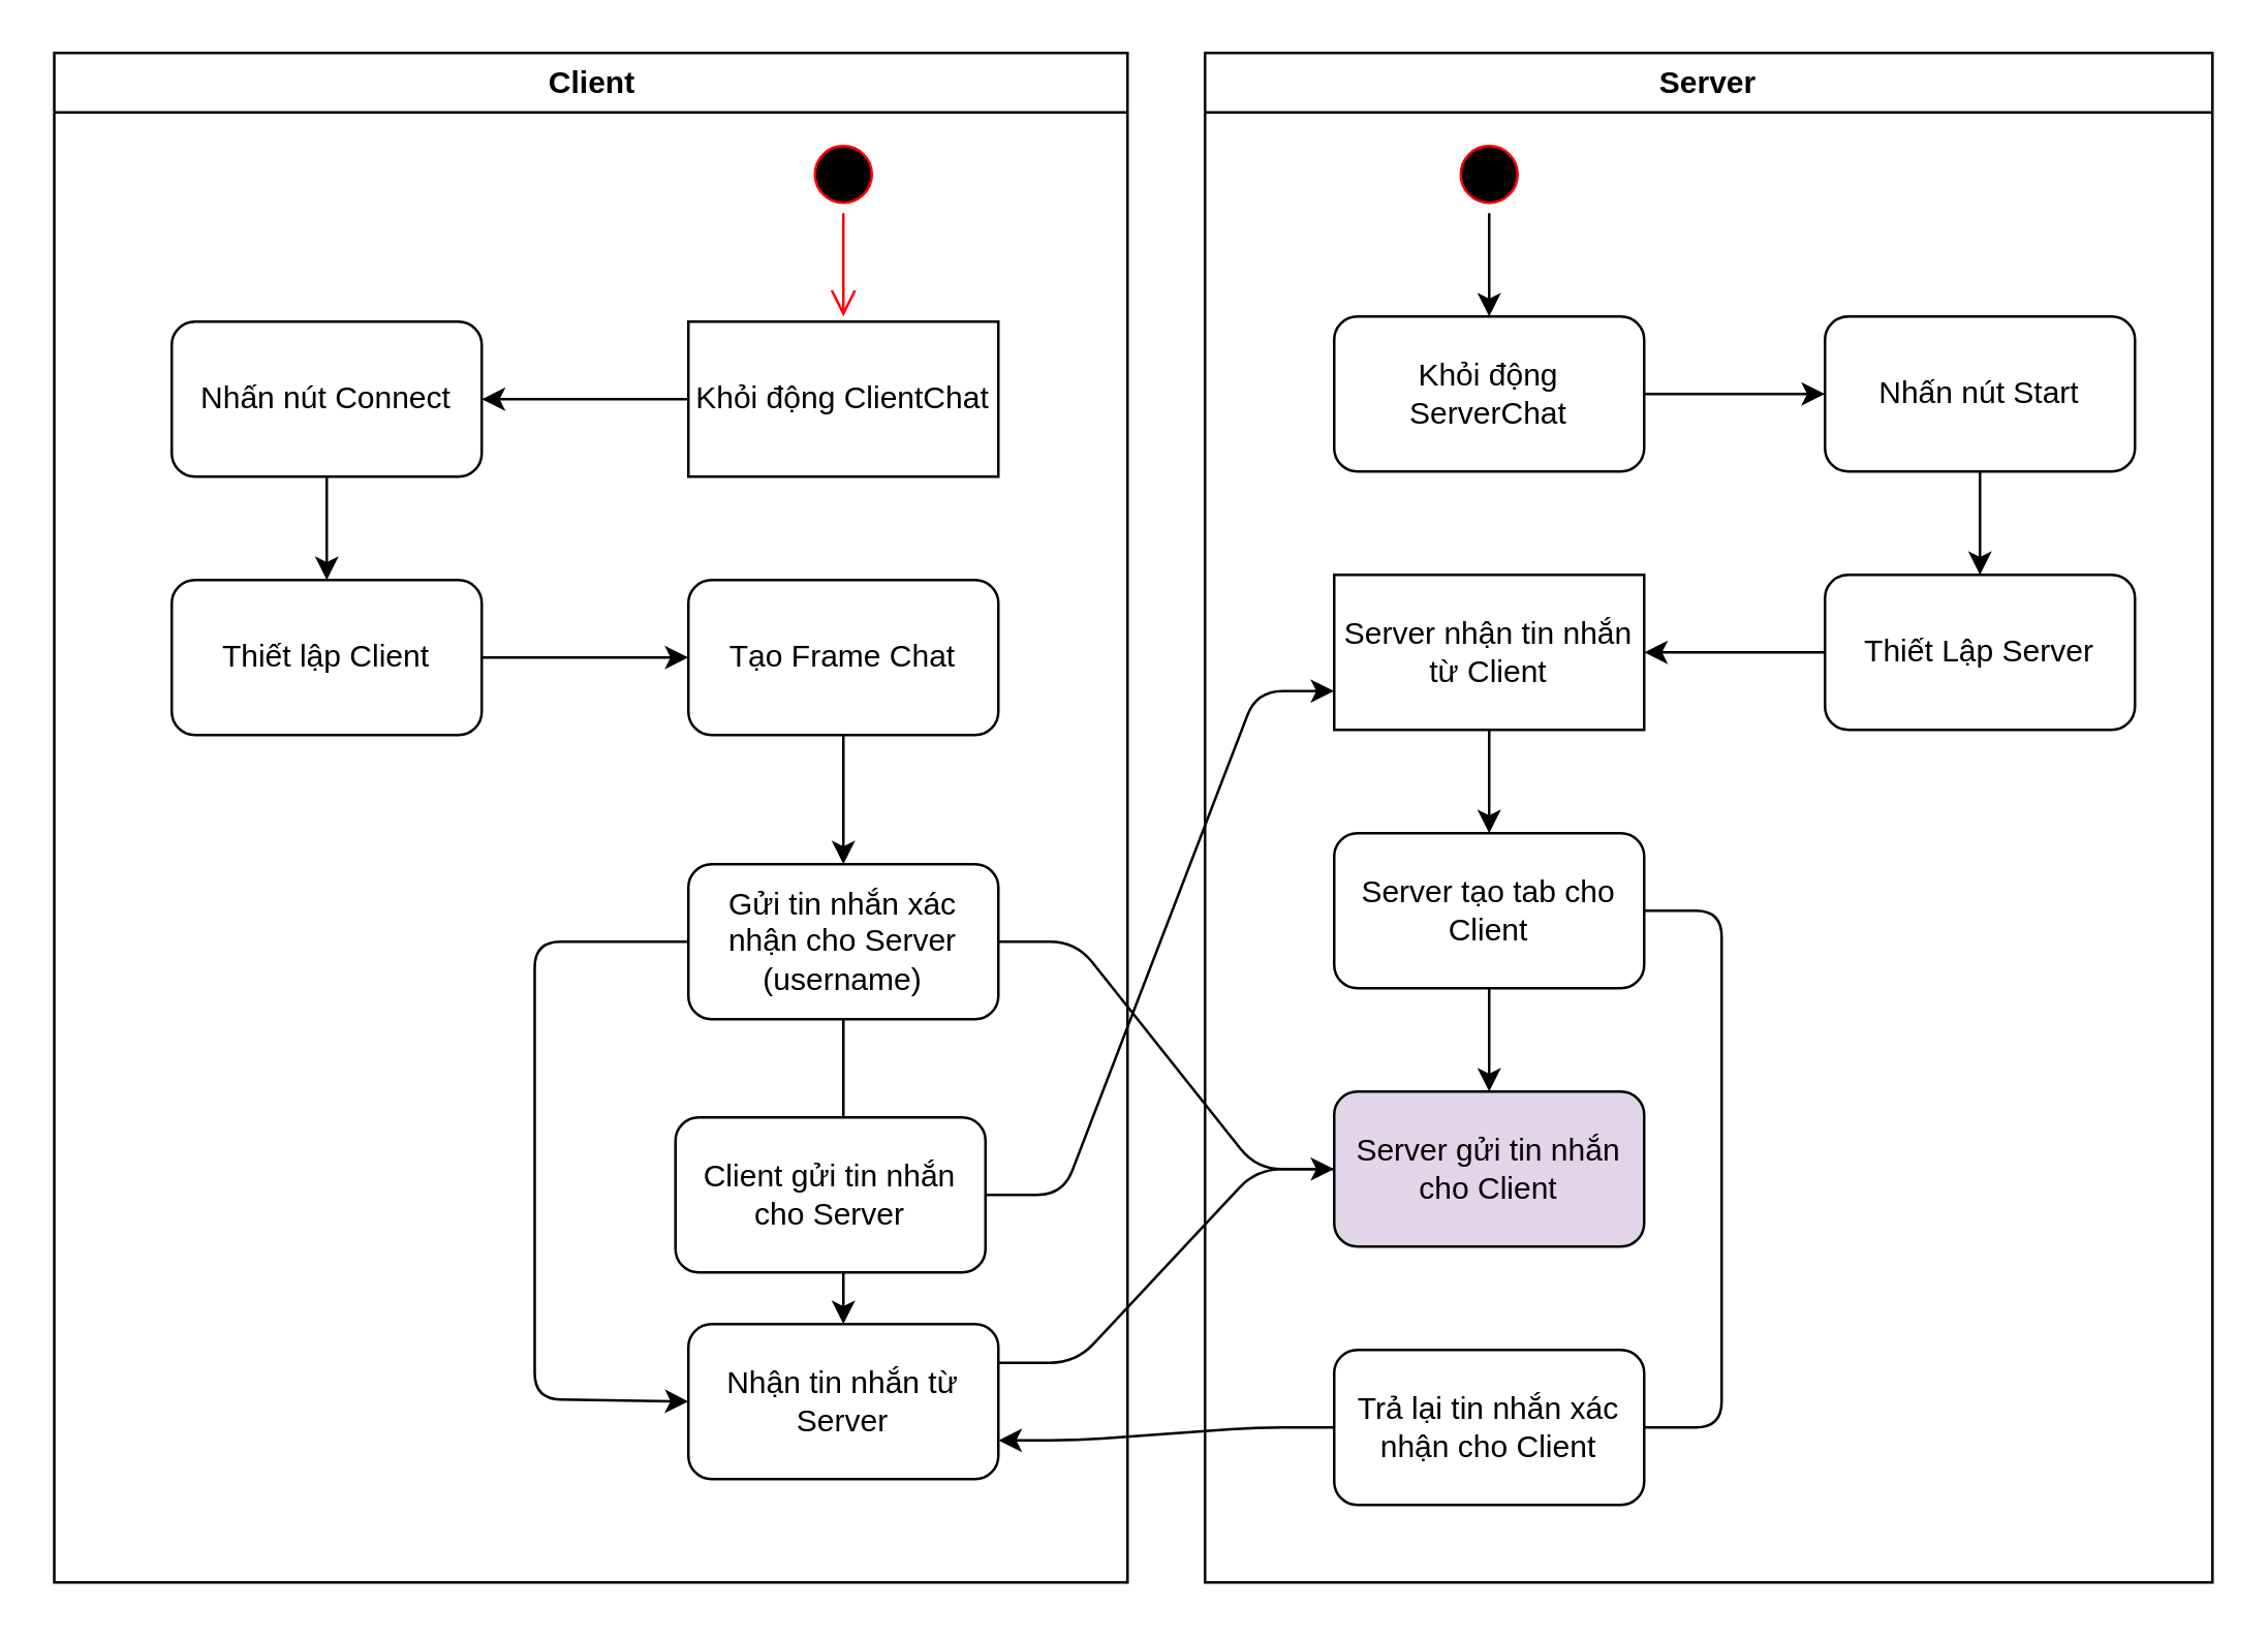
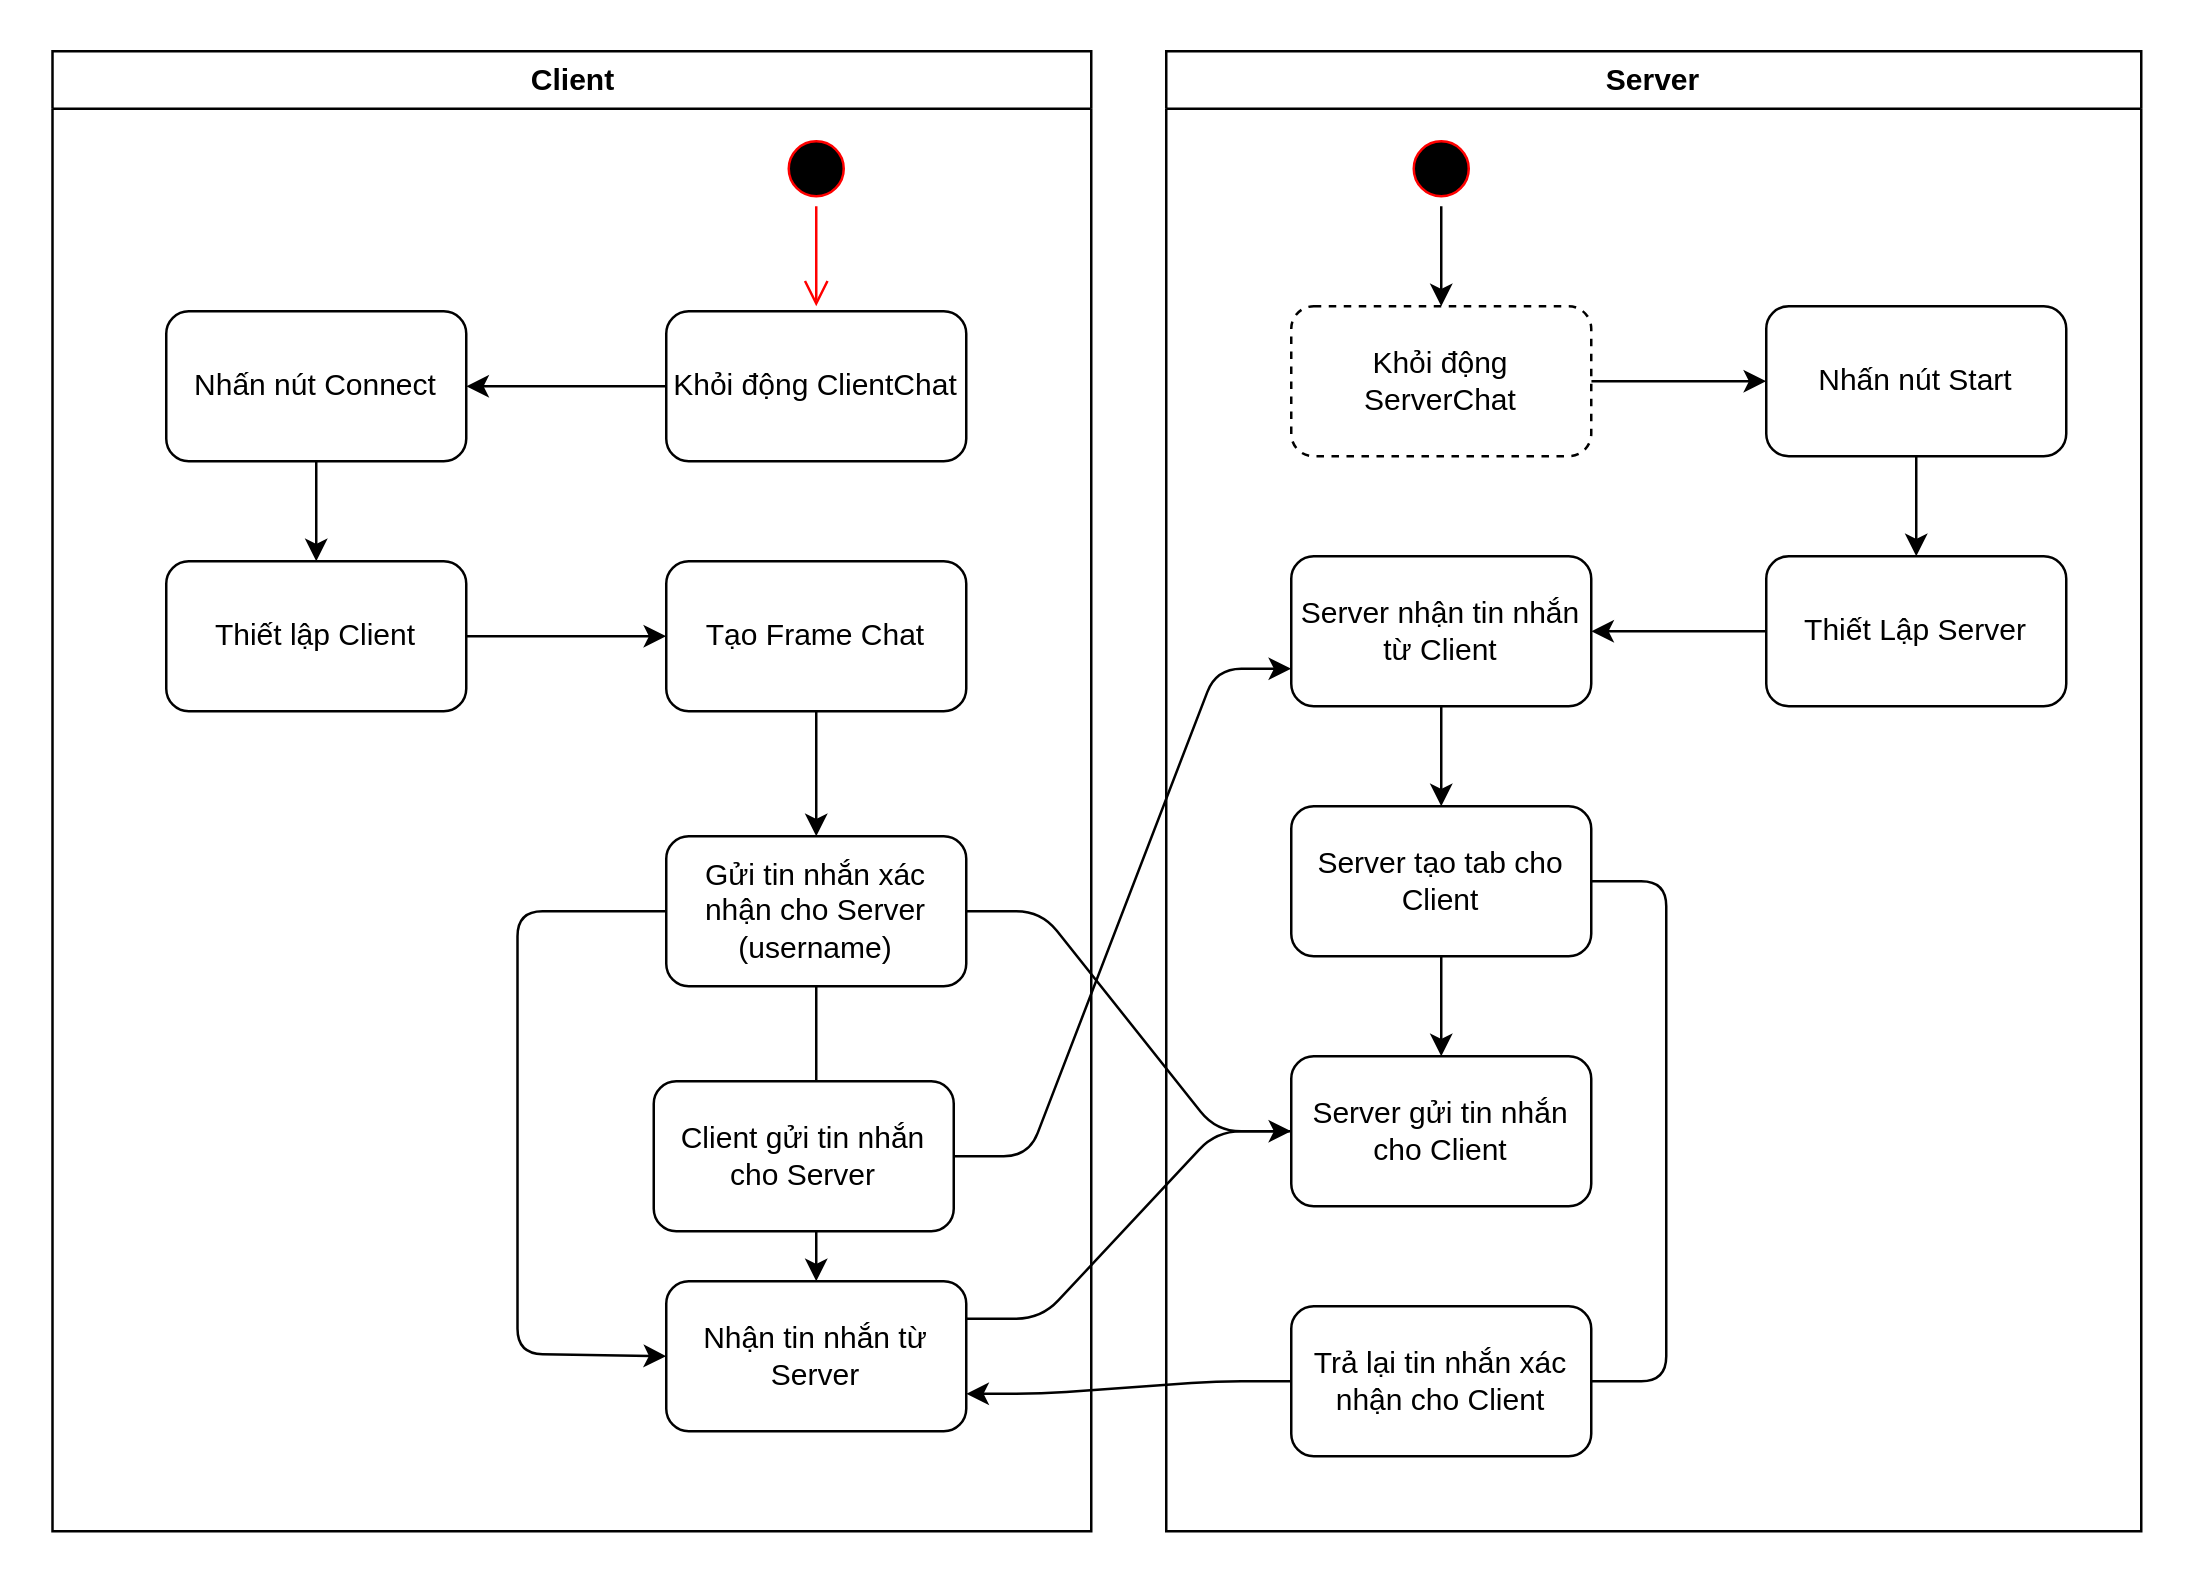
  <mxCell id="0" />
  <mxCell id="1" parent="0" />
  <mxCell id="2" value="Client" style="swimlane;whiteSpace=wrap" parent="1" vertex="1"><mxGeometry x="20.5" y="20" width="415.5" height="592" as="geometry" /></mxCell>
  <mxCell id="3" style="edgeStyle=orthogonalEdgeStyle;rounded=0;orthogonalLoop=1;jettySize=auto;html=1;entryX=0.5;entryY=0;entryDx=0;entryDy=0;" edge="1" parent="2" source="4" target="6"><mxGeometry relative="1" as="geometry"><mxPoint x="105.66" y="200.53" as="targetPoint" /></mxGeometry></mxCell>
  <mxCell id="4" value="Nhấn nút Connect" style="rounded=1;whiteSpace=wrap;html=1;strokeColor=#000000;" vertex="1" parent="2"><mxGeometry x="45.5" y="104" width="120" height="60" as="geometry" /></mxCell>
  <mxCell id="5" style="edgeStyle=orthogonalEdgeStyle;rounded=0;orthogonalLoop=1;jettySize=auto;html=1;entryX=0;entryY=0.5;entryDx=0;entryDy=0;" edge="1" parent="2" source="6" target="14"><mxGeometry relative="1" as="geometry" /></mxCell>
  <mxCell id="6" value="&lt;span&gt;Thiết lập Client&lt;br&gt;&lt;/span&gt;" style="rounded=1;whiteSpace=wrap;html=1;strokeColor=#000000;" vertex="1" parent="2"><mxGeometry x="45.5" y="204" width="120" height="60" as="geometry" /></mxCell>
  <mxCell id="7" value="" style="ellipse;shape=startState;fillColor=#000000;strokeColor=#ff0000;" parent="2" vertex="1"><mxGeometry x="290.5" y="32" width="30" height="30" as="geometry" /></mxCell>
  <mxCell id="8" value="" style="edgeStyle=elbowEdgeStyle;elbow=horizontal;verticalAlign=bottom;endArrow=open;endSize=8;strokeColor=#FF0000;endFill=1;rounded=0" parent="2" source="7" edge="1"><mxGeometry x="290.5" y="32" as="geometry"><mxPoint x="305" y="102" as="targetPoint" /></mxGeometry></mxCell>
  <mxCell id="9" style="edgeStyle=orthogonalEdgeStyle;rounded=0;orthogonalLoop=1;jettySize=auto;html=1;entryX=1;entryY=0.5;entryDx=0;entryDy=0;" edge="1" parent="2" source="10" target="4"><mxGeometry relative="1" as="geometry" /></mxCell>
- <mxCell id="10" value="Khỏi động ClientChat" style="whiteSpace=wrap;html=1;rounded=0;" vertex="1" parent="2"><mxGeometry x="245.5" y="104" width="120" height="60" as="geometry" /></mxCell>
+ <mxCell id="10" value="Khỏi động ClientChat" style="rounded=1;whiteSpace=wrap;html=1;" vertex="1" parent="2"><mxGeometry x="245.5" y="104" width="120" height="60" as="geometry" /></mxCell>
  <mxCell id="11" style="edgeStyle=orthogonalEdgeStyle;rounded=1;orthogonalLoop=1;jettySize=auto;html=1;entryX=0;entryY=0.5;entryDx=0;entryDy=0;" edge="1" parent="2" source="12" target="15"><mxGeometry relative="1" as="geometry"><Array as="points"><mxPoint x="186" y="344" /><mxPoint x="186" y="521" /><mxPoint x="246" y="521" /></Array></mxGeometry></mxCell>
  <mxCell id="12" value="&lt;span&gt;Gửi tin nhắn xác nhận cho Server&lt;/span&gt;&lt;br&gt;&lt;span&gt;(username)&lt;/span&gt;" style="whiteSpace=wrap;html=1;rounded=1;" vertex="1" parent="2"><mxGeometry x="245.5" y="314" width="120" height="60" as="geometry" /></mxCell>
  <mxCell id="13" style="edgeStyle=orthogonalEdgeStyle;rounded=0;orthogonalLoop=1;jettySize=auto;html=1;entryX=0.5;entryY=0;entryDx=0;entryDy=0;" edge="1" parent="2" source="14" target="12"><mxGeometry relative="1" as="geometry" /></mxCell>
  <mxCell id="14" value="Tạo Frame Chat" style="whiteSpace=wrap;html=1;rounded=1;" vertex="1" parent="2"><mxGeometry x="245.5" y="204" width="120" height="60" as="geometry" /></mxCell>
  <mxCell id="15" value="Nhận tin nhắn từ Server" style="whiteSpace=wrap;html=1;rounded=1;" vertex="1" parent="2"><mxGeometry x="245.5" y="492" width="120" height="60" as="geometry" /></mxCell>
  <mxCell id="16" value="" style="edgeStyle=orthogonalEdgeStyle;rounded=0;orthogonalLoop=1;jettySize=auto;html=1;" edge="1" parent="2" source="12" target="15"><mxGeometry relative="1" as="geometry" /></mxCell>
  <mxCell id="17" value="Client gửi tin nhắn cho Server" style="rounded=1;whiteSpace=wrap;html=1;strokeColor=#000000;" vertex="1" parent="2"><mxGeometry x="240.5" y="412" width="120" height="60" as="geometry" /></mxCell>
  <mxCell id="18" value="Server" style="swimlane;whiteSpace=wrap" parent="1" vertex="1"><mxGeometry x="466" y="20" width="390" height="592" as="geometry" /></mxCell>
  <mxCell id="19" style="edgeStyle=orthogonalEdgeStyle;rounded=0;orthogonalLoop=1;jettySize=auto;html=1;entryX=0.5;entryY=0;entryDx=0;entryDy=0;" edge="1" parent="18" source="20" target="22"><mxGeometry relative="1" as="geometry" /></mxCell>
  <mxCell id="20" value="" style="ellipse;shape=startState;fillColor=#000000;strokeColor=#ff0000;" vertex="1" parent="18"><mxGeometry x="95" y="32" width="30" height="30" as="geometry" /></mxCell>
  <mxCell id="21" style="edgeStyle=orthogonalEdgeStyle;rounded=0;orthogonalLoop=1;jettySize=auto;html=1;entryX=0;entryY=0.5;entryDx=0;entryDy=0;" edge="1" parent="18" source="22" target="24"><mxGeometry relative="1" as="geometry" /></mxCell>
- <mxCell id="22" value="Khỏi động ServerChat" style="rounded=1;whiteSpace=wrap;html=1;" vertex="1" parent="18"><mxGeometry x="50" y="102" width="120" height="60" as="geometry" /></mxCell>
+ <mxCell id="22" value="Khỏi động ServerChat" style="rounded=1;whiteSpace=wrap;html=1;dashed=1;" vertex="1" parent="18"><mxGeometry x="50" y="102" width="120" height="60" as="geometry" /></mxCell>
  <mxCell id="23" style="edgeStyle=orthogonalEdgeStyle;rounded=0;orthogonalLoop=1;jettySize=auto;html=1;entryX=0.5;entryY=0;entryDx=0;entryDy=0;" edge="1" parent="18" source="24" target="26"><mxGeometry relative="1" as="geometry" /></mxCell>
  <mxCell id="24" value="Nhấn nút Start" style="rounded=1;whiteSpace=wrap;html=1;strokeColor=#000000;" vertex="1" parent="18"><mxGeometry x="240" y="102" width="120" height="60" as="geometry" /></mxCell>
  <mxCell id="25" style="edgeStyle=orthogonalEdgeStyle;rounded=0;orthogonalLoop=1;jettySize=auto;html=1;entryX=1;entryY=0.5;entryDx=0;entryDy=0;" edge="1" parent="18" source="26" target="28"><mxGeometry relative="1" as="geometry" /></mxCell>
  <mxCell id="26" value="Thiết Lập Server" style="rounded=1;whiteSpace=wrap;html=1;strokeColor=#000000;" vertex="1" parent="18"><mxGeometry x="240" y="202" width="120" height="60" as="geometry" /></mxCell>
  <mxCell id="27" style="edgeStyle=orthogonalEdgeStyle;rounded=0;orthogonalLoop=1;jettySize=auto;html=1;entryX=0.5;entryY=0;entryDx=0;entryDy=0;" edge="1" parent="18" source="28" target="31"><mxGeometry relative="1" as="geometry" /></mxCell>
- <mxCell id="28" value="Server nhận tin nhắn từ Client" style="whiteSpace=wrap;html=1;strokeColor=#000000;rounded=0;" vertex="1" parent="18"><mxGeometry x="50" y="202" width="120" height="60" as="geometry" /></mxCell>
+ <mxCell id="28" value="Server nhận tin nhắn từ Client" style="rounded=1;whiteSpace=wrap;html=1;strokeColor=#000000;" vertex="1" parent="18"><mxGeometry x="50" y="202" width="120" height="60" as="geometry" /></mxCell>
  <mxCell id="29" value="Trả lại tin nhắn xác nhận cho Client" style="rounded=1;whiteSpace=wrap;html=1;strokeColor=#000000;" vertex="1" parent="18"><mxGeometry x="50" y="502" width="120" height="60" as="geometry" /></mxCell>
  <mxCell id="30" style="edgeStyle=entityRelationEdgeStyle;rounded=1;orthogonalLoop=1;jettySize=auto;html=1;entryX=1;entryY=0.5;entryDx=0;entryDy=0;endArrow=none;" edge="1" parent="18" source="31" target="29"><mxGeometry relative="1" as="geometry" /></mxCell>
  <mxCell id="31" value="Server tạo tab cho Client" style="whiteSpace=wrap;html=1;rounded=1;" vertex="1" parent="18"><mxGeometry x="50" y="302" width="120" height="60" as="geometry" /></mxCell>
- <mxCell id="32" value="Server gửi tin nhắn cho Client" style="whiteSpace=wrap;html=1;rounded=1;fillColor=#e1d5e7;" vertex="1" parent="18"><mxGeometry x="50" y="402" width="120" height="60" as="geometry" /></mxCell>
+ <mxCell id="32" value="Server gửi tin nhắn cho Client" style="whiteSpace=wrap;html=1;rounded=1;" vertex="1" parent="18"><mxGeometry x="50" y="402" width="120" height="60" as="geometry" /></mxCell>
  <mxCell id="33" value="" style="edgeStyle=orthogonalEdgeStyle;rounded=0;orthogonalLoop=1;jettySize=auto;html=1;" edge="1" parent="18" source="31" target="32"><mxGeometry relative="1" as="geometry" /></mxCell>
  <mxCell id="34" style="edgeStyle=entityRelationEdgeStyle;orthogonalLoop=1;jettySize=auto;html=1;rounded=1;" edge="1" parent="1" source="12" target="32"><mxGeometry relative="1" as="geometry" /></mxCell>
  <mxCell id="35" style="edgeStyle=entityRelationEdgeStyle;orthogonalLoop=1;jettySize=auto;html=1;entryX=0;entryY=0.75;entryDx=0;entryDy=0;rounded=1;" edge="1" parent="1" source="17" target="28"><mxGeometry relative="1" as="geometry" /></mxCell>
  <mxCell id="36" style="edgeStyle=entityRelationEdgeStyle;rounded=1;orthogonalLoop=1;jettySize=auto;html=1;entryX=1;entryY=0.25;entryDx=0;entryDy=0;endArrow=none;" edge="1" parent="1" source="32" target="15"><mxGeometry relative="1" as="geometry" /></mxCell>
  <mxCell id="37" style="edgeStyle=entityRelationEdgeStyle;rounded=1;orthogonalLoop=1;jettySize=auto;html=1;entryX=1;entryY=0.75;entryDx=0;entryDy=0;" edge="1" parent="1" source="29" target="15"><mxGeometry relative="1" as="geometry" /></mxCell>
